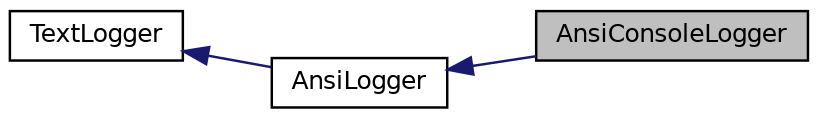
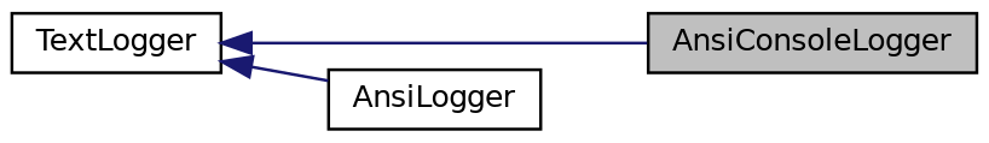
  digraph {
    rankdir=LR
    node [color=black fillcolor=white fontname=Helvetica fontsize=10 shape=record style=filled]
    edge [color=midnightblue dir=back fontname=Helvetica fontsize=10 labelfontname=Helvetica labelfontsize=10 style=solid]
    n1 [fillcolor=grey75 fontcolor=black height=0.2 label=AnsiConsoleLogger width=0.4]
    n2 [height=0.2 label=AnsiLogger width=0.4]
    n3 [height=0.2 label=TextLogger width=0.4]
-   n2 -> n1
+   n3 -> n1
    n3 -> n2
  }
